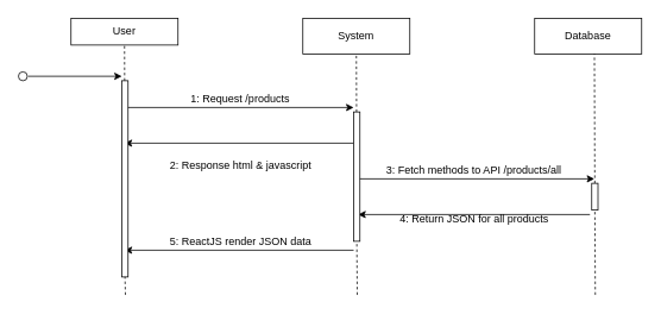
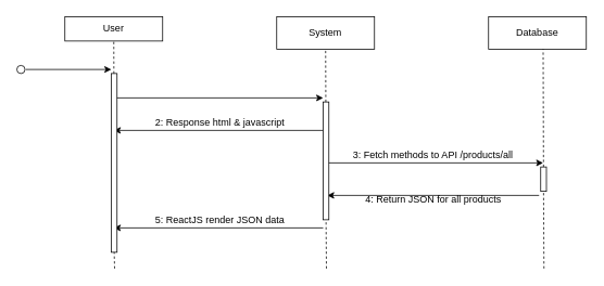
  <mxCell id="0" />
  <mxCell id="1" parent="0" />
  <mxCell id="2" value="User" style="rounded=0;whiteSpace=wrap;html=1;" parent="1" vertex="1"><mxGeometry x="79" y="20" width="120" height="30" as="geometry" /></mxCell>
  <mxCell id="3" value="System" style="rounded=0;whiteSpace=wrap;html=1;" parent="1" vertex="1"><mxGeometry x="339" y="20" width="120" height="40" as="geometry" /></mxCell>
  <mxCell id="4" value="Database" style="rounded=0;whiteSpace=wrap;html=1;" parent="1" vertex="1"><mxGeometry x="599" y="20" width="120" height="40" as="geometry" /></mxCell>
  <mxCell id="5" value="" style="endArrow=none;dashed=1;html=1;entryX=0.5;entryY=1;entryDx=0;entryDy=0;" parent="1" source="24" target="2" edge="1"><mxGeometry width="50" height="50" relative="1" as="geometry"><mxPoint x="139" y="500" as="sourcePoint" /><mxPoint x="126" y="80" as="targetPoint" /></mxGeometry></mxCell>
  <mxCell id="6" value="" style="endArrow=none;dashed=1;html=1;entryX=0.5;entryY=1;entryDx=0;entryDy=0;" parent="1" source="20" edge="1"><mxGeometry width="50" height="50" relative="1" as="geometry"><mxPoint x="399" y="500" as="sourcePoint" /><mxPoint x="399" y="60" as="targetPoint" /></mxGeometry></mxCell>
  <mxCell id="7" value="" style="endArrow=none;dashed=1;html=1;entryX=0.5;entryY=1;entryDx=0;entryDy=0;" parent="1" source="22" edge="1"><mxGeometry width="50" height="50" relative="1" as="geometry"><mxPoint x="666" y="500" as="sourcePoint" /><mxPoint x="666" y="60" as="targetPoint" /></mxGeometry></mxCell>
  <mxCell id="8" value="" style="endArrow=classic;html=1;" parent="1" edge="1"><mxGeometry width="50" height="50" relative="1" as="geometry"><mxPoint x="139" y="120" as="sourcePoint" /><mxPoint x="396" y="120" as="targetPoint" /></mxGeometry></mxCell>
- <mxCell id="9" value="1: Request /products" style="text;html=1;strokeColor=none;fillColor=none;align=center;verticalAlign=middle;whiteSpace=wrap;rounded=0;" parent="1" vertex="1"><mxGeometry x="199" y="100" width="140" height="20" as="geometry" /></mxCell>
  <mxCell id="10" value="" style="endArrow=classic;html=1;" parent="1" edge="1"><mxGeometry width="50" height="50" relative="1" as="geometry"><mxPoint x="396" y="160" as="sourcePoint" /><mxPoint x="139" y="160" as="targetPoint" /></mxGeometry></mxCell>
- <mxCell id="11" value="2: Response html &amp;amp; javascript" style="text;html=1;strokeColor=none;fillColor=none;align=center;verticalAlign=middle;whiteSpace=wrap;rounded=0;" parent="1" vertex="1"><mxGeometry x="175.5" y="175" width="187" height="20" as="geometry" /></mxCell>
+ <mxCell id="11" value="2: Response html &amp;amp; javascript" style="text;html=1;strokeColor=none;fillColor=none;align=center;verticalAlign=middle;whiteSpace=wrap;rounded=0;" parent="1" vertex="1"><mxGeometry x="175.5" y="140" width="187" height="20" as="geometry" /></mxCell>
  <mxCell id="12" value="" style="endArrow=classic;html=1;" parent="1" edge="1"><mxGeometry width="50" height="50" relative="1" as="geometry"><mxPoint x="399" y="200" as="sourcePoint" /><mxPoint x="666" y="200" as="targetPoint" /></mxGeometry></mxCell>
  <mxCell id="13" value="3: Fetch methods to API /products/all" style="text;html=1;strokeColor=none;fillColor=none;align=center;verticalAlign=middle;whiteSpace=wrap;rounded=0;" parent="1" vertex="1"><mxGeometry x="426" y="180" width="210" height="20" as="geometry" /></mxCell>
  <mxCell id="14" value="" style="endArrow=classic;html=1;" parent="1" edge="1"><mxGeometry width="50" height="50" relative="1" as="geometry"><mxPoint x="661" y="240" as="sourcePoint" /><mxPoint x="401" y="240" as="targetPoint" /></mxGeometry></mxCell>
  <mxCell id="15" value="4: Return JSON for all products" style="text;html=1;strokeColor=none;fillColor=none;align=center;verticalAlign=middle;whiteSpace=wrap;rounded=0;" parent="1" vertex="1"><mxGeometry x="418.5" y="235" width="225" height="20" as="geometry" /></mxCell>
  <mxCell id="16" value="" style="endArrow=classic;html=1;" parent="1" edge="1"><mxGeometry width="50" height="50" relative="1" as="geometry"><mxPoint x="396" y="280" as="sourcePoint" /><mxPoint x="139" y="280" as="targetPoint" /></mxGeometry></mxCell>
  <mxCell id="17" value="5: ReactJS render JSON data" style="text;html=1;strokeColor=none;fillColor=none;align=center;verticalAlign=middle;whiteSpace=wrap;rounded=0;" parent="1" vertex="1"><mxGeometry x="175.5" y="260" width="187" height="20" as="geometry" /></mxCell>
  <mxCell id="18" value="" style="ellipse;whiteSpace=wrap;html=1;" parent="1" vertex="1"><mxGeometry x="20" y="80" width="10" height="10" as="geometry" /></mxCell>
  <mxCell id="19" value="" style="endArrow=classic;html=1;" parent="1" edge="1"><mxGeometry width="50" height="50" relative="1" as="geometry"><mxPoint x="31" y="85" as="sourcePoint" /><mxPoint x="136" y="85" as="targetPoint" /></mxGeometry></mxCell>
  <mxCell id="20" value="" style="rounded=0;whiteSpace=wrap;html=1;" parent="1" vertex="1"><mxGeometry x="396" y="125" width="7" height="145" as="geometry" /></mxCell>
  <mxCell id="21" value="" style="endArrow=none;dashed=1;html=1;entryX=0.5;entryY=1;entryDx=0;entryDy=0;" parent="1" edge="1"><mxGeometry width="50" height="50" relative="1" as="geometry"><mxPoint x="400" y="330" as="sourcePoint" /><mxPoint x="399.5" y="270" as="targetPoint" /></mxGeometry></mxCell>
  <mxCell id="22" value="" style="rounded=0;whiteSpace=wrap;html=1;" parent="1" vertex="1"><mxGeometry x="663" y="205" width="7" height="30" as="geometry" /></mxCell>
  <mxCell id="23" value="" style="endArrow=none;dashed=1;html=1;entryX=0.5;entryY=1;entryDx=0;entryDy=0;" parent="1" target="22" edge="1"><mxGeometry width="50" height="50" relative="1" as="geometry"><mxPoint x="667" y="330" as="sourcePoint" /><mxPoint x="666" y="60" as="targetPoint" /></mxGeometry></mxCell>
  <mxCell id="24" value="" style="rounded=0;whiteSpace=wrap;html=1;" parent="1" vertex="1"><mxGeometry x="136" y="90" width="7" height="220" as="geometry" /></mxCell>
  <mxCell id="25" value="" style="endArrow=none;dashed=1;html=1;entryX=0.5;entryY=1;entryDx=0;entryDy=0;" parent="1" target="24" edge="1"><mxGeometry width="50" height="50" relative="1" as="geometry"><mxPoint x="140" y="330" as="sourcePoint" /><mxPoint x="139" y="60" as="targetPoint" /></mxGeometry></mxCell>
